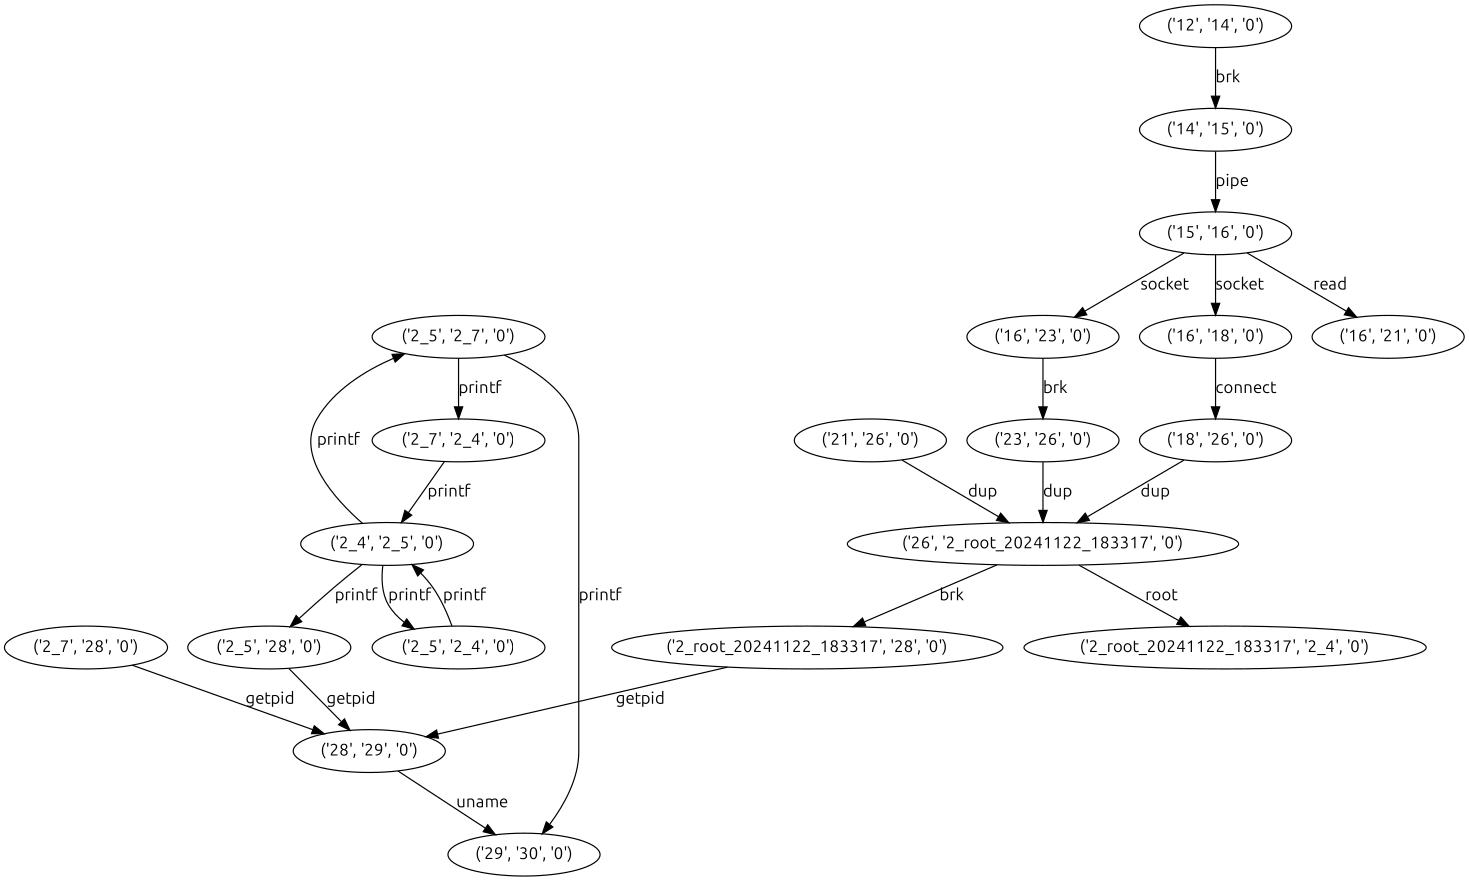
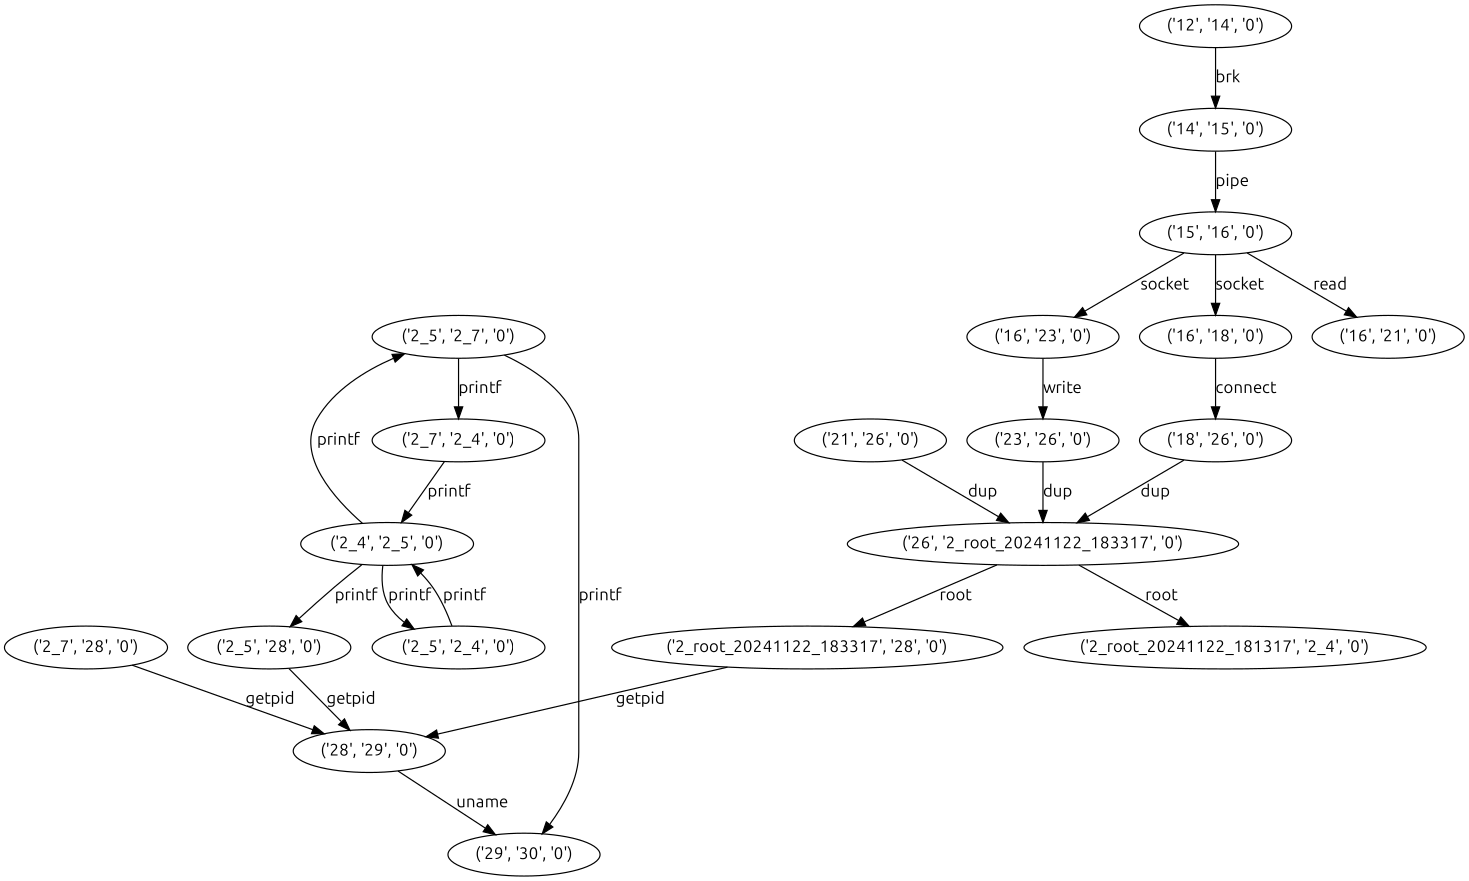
  digraph {
    fontname=Ubuntu
    node [fontname=Ubuntu]
    edge [fontname=Ubuntu]
    "('14', '15', '0')"
    "('15', '16', '0')"
    "('16', '18', '0')"
    "('16', '21', '0')"
    "('16', '23', '0')"
    "('18', '26', '0')"
    "('23', '26', '0')"
    "('26', '2_root_20241122_183317', '0')"
    "('21', '26', '0')"
-   "('2_root_20241122_183317', '2_4', '0')"
+   "('2_root_20241122_183317', '2_4', '0')" [label="('2_root_20241122_181317', '2_4', '0')"]
    "('2_root_20241122_183317', '28', '0')"
    "('28', '29', '0')"
    "('2_4', '2_5', '0')"
    "('2_5', '2_7', '0')"
    "('2_5', '2_4', '0')"
    "('2_5', '28', '0')"
    "('29', '30', '0')"
    "('12', '14', '0')"
    "('2_7', '2_4', '0')"
    "('2_7', '28', '0')"
    "('14', '15', '0')" -> "('15', '16', '0')" [label=pipe]
    "('15', '16', '0')" -> "('16', '18', '0')" [label=socket]
    "('15', '16', '0')" -> "('16', '21', '0')" [label=read]
    "('15', '16', '0')" -> "('16', '23', '0')" [label=socket]
    "('16', '18', '0')" -> "('18', '26', '0')" [label=connect]
-   "('16', '23', '0')" -> "('23', '26', '0')" [label=brk]
+   "('16', '23', '0')" -> "('23', '26', '0')" [label=write]
    "('18', '26', '0')" -> "('26', '2_root_20241122_183317', '0')" [label=dup]
    "('23', '26', '0')" -> "('26', '2_root_20241122_183317', '0')" [label=dup]
    "('26', '2_root_20241122_183317', '0')" -> "('2_root_20241122_183317', '2_4', '0')" [label=root]
-   "('26', '2_root_20241122_183317', '0')" -> "('2_root_20241122_183317', '28', '0')" [label=brk]
+   "('26', '2_root_20241122_183317', '0')" -> "('2_root_20241122_183317', '28', '0')" [label=root]
    "('21', '26', '0')" -> "('26', '2_root_20241122_183317', '0')" [label=dup]
    "('2_root_20241122_183317', '28', '0')" -> "('28', '29', '0')" [label=getpid]
    "('28', '29', '0')" -> "('29', '30', '0')" [label=uname]
    "('2_4', '2_5', '0')" -> "('2_5', '2_7', '0')" [label=printf]
    "('2_4', '2_5', '0')" -> "('2_5', '2_4', '0')" [label=printf]
    "('2_4', '2_5', '0')" -> "('2_5', '28', '0')" [label=printf]
    "('2_5', '2_7', '0')" -> "('29', '30', '0')" [label=printf]
    "('2_5', '2_7', '0')" -> "('2_7', '2_4', '0')" [label=printf]
    "('2_5', '2_4', '0')" -> "('2_4', '2_5', '0')" [label=printf]
    "('2_5', '28', '0')" -> "('28', '29', '0')" [label=getpid]
    "('12', '14', '0')" -> "('14', '15', '0')" [label=brk]
    "('2_7', '2_4', '0')" -> "('2_4', '2_5', '0')" [label=printf]
    "('2_7', '28', '0')" -> "('28', '29', '0')" [label=getpid]
  }
